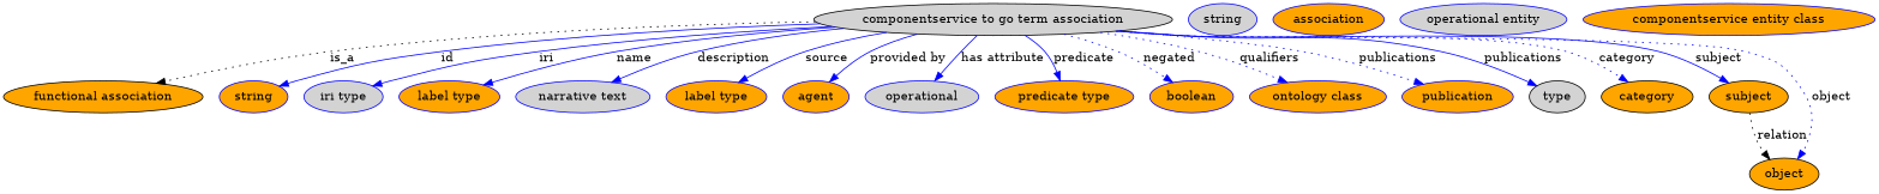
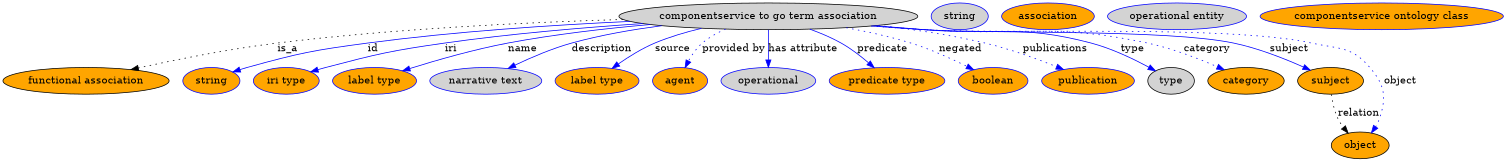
  digraph {
    node [fillcolor=orange style=filled color=blue]
    edge [style=solid color=blue]
    n1 [fillcolor=lightgrey height=0.5 label="componentservice to go term association" width=5.5967 color=""]
    "functional association" [height=0.5 width=3.1053 color=""]
    n3 [height=0.5 label=string width=1.0652]
-   n4 [fillcolor=lightgrey height=0.5 label="iri type" width=1.2277]
+   n4 [height=0.5 label="iri type" width=1.2277]
    n5 [height=0.5 label="label type" width=1.5707]
    n6 [fillcolor=lightgrey height=0.5 label="narrative text" width=2.0943]
    n7 [height=0.5 label="label type" width=1.5707]
    n8 [height=0.5 label=agent width=1.0291]
    n9 [fillcolor=lightgrey height=0.5 label=operational width=1.4443]
    n10 [height=0.5 label="predicate type" width=2.1665]
    n11 [height=0.5 label=boolean width=1.2999]
-   n12 [height=0.5 label="ontology class" width=2.1304]
    n13 [height=0.5 label=publication width=1.7332]
    type [fillcolor=lightgrey height=0.5 width=0.86659 color=""]
    category [height=0.5 width=1.4263 color=""]
    subject [height=0.5 width=1.2277 color=""]
    object [height=0.5 width=1.0832 color=""]
    n18 [fillcolor=lightgrey height=0.5 label=string width=1.0652]
    n19 [height=0.5 label=association width=1.7332]
    n20 [fillcolor=lightgrey height=0.5 label="operational entity" width=2.5998]
-   n21 [height=0.5 label="componentservice entity class" width=4.5496]
+   n21 [height=0.5 label="componentservice ontology class" width=4.5496]
    n1 -> "functional association" [label=is_a style=dotted color=""]
    n1 -> n3 [label=id]
    n1 -> n4 [label=iri]
    n1 -> n5 [label=name]
    n1 -> n6 [label=description]
    n1 -> n7 [label=source]
-   n1 -> n8 [label="provided by"]
+   n1 -> n8 [label="provided by" style=dotted]
    n1 -> n9 [label="has attribute"]
    n1 -> n10 [label=predicate]
    n1 -> n11 [label=negated style=dotted]
-   n1 -> n12 [label=qualifiers style=dotted]
    n1 -> n13 [label=publications style=dotted]
-   n1 -> type [label=publications]
+   n1 -> type [label=type]
    n1 -> category [label=category style=dotted]
    n1 -> subject [label=subject]
    n1 -> object [label=object style=dotted]
    subject -> object [label=relation style=dotted color=""]
  }
